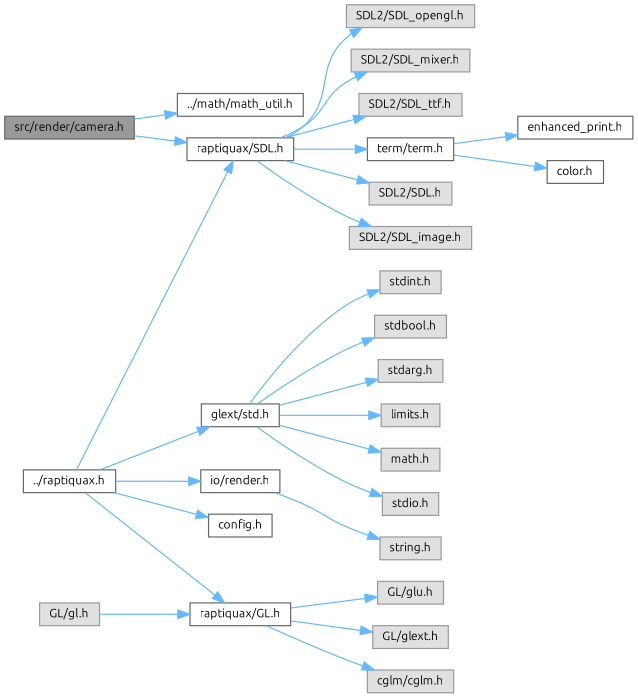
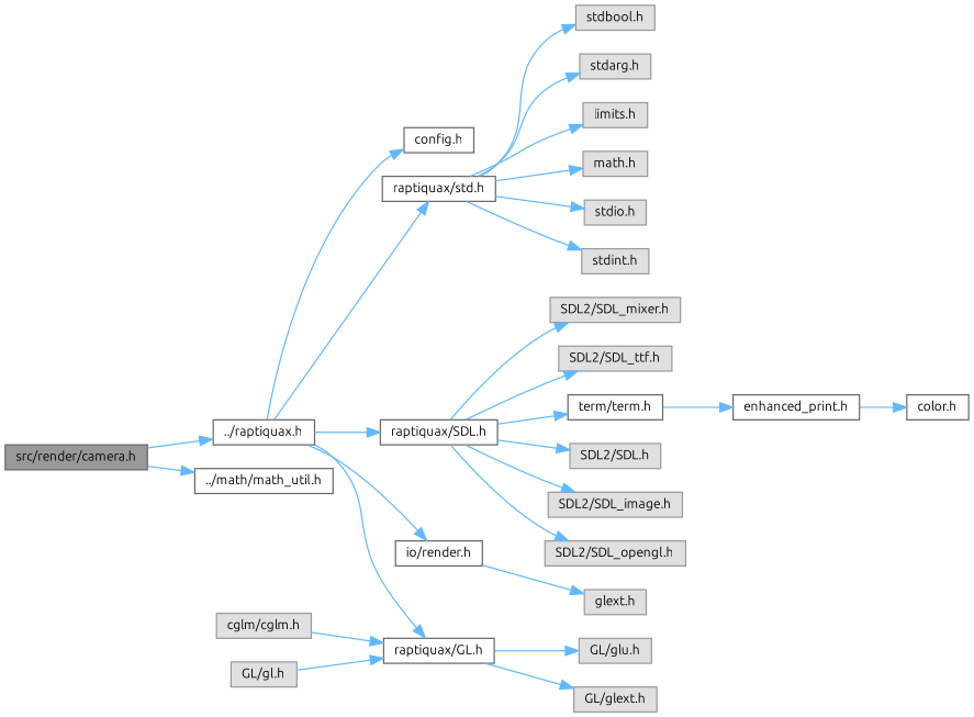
  digraph {
    fontname=Ubuntu
    rankdir=LR
    node [color=grey60 fillcolor="#E0E0E0" fontname=Ubuntu fontsize=10 shape=box style=filled]
    edge [color=steelblue1 fontname=Ubuntu fontsize=10 labelfontname=Helvetica labelfontsize=10 style=solid]
    n1 [color=gray40 fillcolor=grey60 fontcolor=black height=0.2 label="src/render/camera.h" width=0.4]
    n2 [color=grey40 fillcolor=white height=0.2 label="../raptiquax.h" width=0.4]
    n3 [color=grey40 fillcolor=white height=0.2 label="../math/math_util.h" width=0.4]
-   n4 [color=grey40 fillcolor=white height=0.2 label="glext/std.h" width=0.4]
+   n4 [color=grey40 fillcolor=white height=0.2 label="raptiquax/std.h" width=0.4]
    n5 [color=grey40 fillcolor=white height=0.2 label="raptiquax/GL.h" width=0.4]
    n6 [color=grey40 fillcolor=white height=0.2 label="raptiquax/SDL.h" width=0.4]
    n7 [color=grey40 fillcolor=white height=0.2 label="io/render.h" width=0.4]
    n8 [color=grey40 fillcolor=white height=0.2 label="config.h" width=0.4]
    n9 [height=0.2 label="math.h" width=0.4]
    n10 [height=0.2 label="stdio.h" width=0.4]
    n11 [height=0.2 label="stdint.h" width=0.4]
    n12 [height=0.2 label="stdbool.h" width=0.4]
    n13 [height=0.2 label="stdarg.h" width=0.4]
    n14 [height=0.2 label="limits.h" width=0.4]
    n15 [height=0.2 label="GL/glu.h" width=0.4]
    n16 [height=0.2 label="GL/glext.h" width=0.4]
    n17 [height=0.2 label="cglm/cglm.h" width=0.4]
    n18 [height=0.2 label="SDL2/SDL.h" width=0.4]
    n19 [height=0.2 label="SDL2/SDL_image.h" width=0.4]
    n20 [height=0.2 label="SDL2/SDL_opengl.h" width=0.4]
    n21 [height=0.2 label="SDL2/SDL_mixer.h" width=0.4]
    n22 [height=0.2 label="SDL2/SDL_ttf.h" width=0.4]
    n23 [color=grey40 fillcolor=white height=0.2 label="term/term.h" width=0.4]
-   n24 [height=0.2 label="string.h" width=0.4]
+   n24 [height=0.2 label="glext.h" width=0.4]
    n25 [height=0.2 label="GL/gl.h" width=0.4]
    n26 [color=grey40 fillcolor=white height=0.2 label="enhanced_print.h" width=0.4]
    n27 [color=grey40 fillcolor=white height=0.2 label="color.h" width=0.4]
-   n1 -> n6
+   n1 -> n2
    n1 -> n3
    n2 -> n4
    n2 -> n5
    n2 -> n6
    n2 -> n7
    n2 -> n8
    n4 -> n9
    n4 -> n10
    n4 -> n11
    n4 -> n12
    n4 -> n13
    n4 -> n14
    n5 -> n15
    n5 -> n16
-   n5 -> n17
+   n17 -> n5
    n6 -> n18
    n6 -> n19
    n6 -> n20
    n6 -> n21
    n6 -> n22
    n6 -> n23
    n7 -> n24
    n23 -> n26
    n25 -> n5
-   n23 -> n27
+   n26 -> n27
  }
